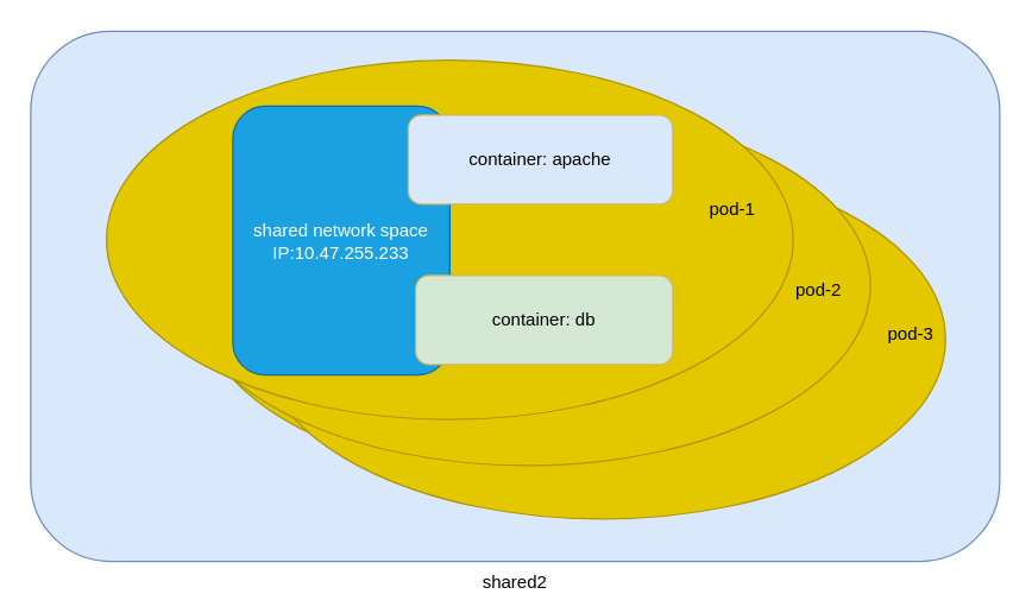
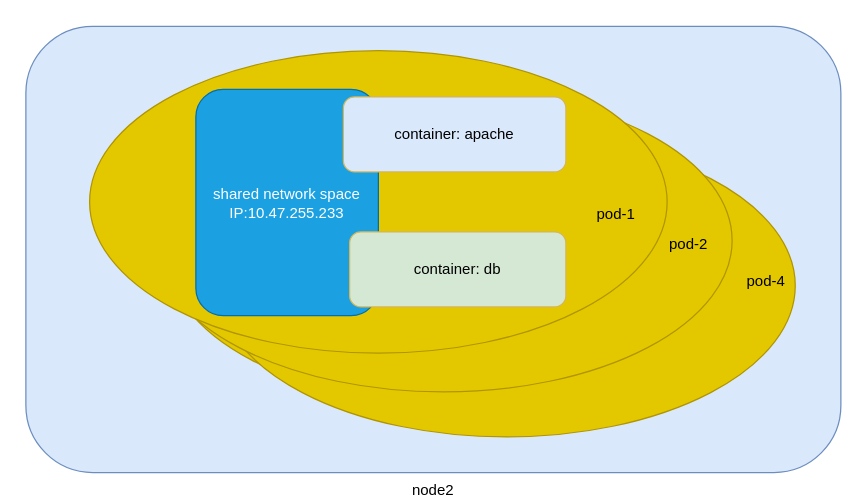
  <mxCell id="0" />
  <mxCell id="1" parent="0" />
- <mxCell id="2" value="shared2" style="rounded=1;whiteSpace=wrap;html=1;fillColor=#dae8fc;labelPosition=center;verticalLabelPosition=bottom;align=center;verticalAlign=top;strokeColor=#6c8ebf;" parent="1" vertex="1"><mxGeometry x="20" y="20.5" width="652" height="357" as="geometry" /></mxCell>
+ <mxCell id="2" value="node2" style="rounded=1;whiteSpace=wrap;html=1;fillColor=#dae8fc;labelPosition=center;verticalLabelPosition=bottom;align=center;verticalAlign=top;strokeColor=#6c8ebf;" parent="1" vertex="1"><mxGeometry x="20" y="20.5" width="652" height="357" as="geometry" /></mxCell>
  <mxCell id="3" value="" style="ellipse;whiteSpace=wrap;html=1;labelPosition=right;verticalLabelPosition=top;align=left;verticalAlign=bottom;fillColor=#e3c800;strokeColor=#B09500;fontColor=#ffffff;" parent="1" vertex="1"><mxGeometry x="133" y="81" width="462" height="242" as="geometry" /></mxCell>
  <mxCell id="4" value="" style="ellipse;whiteSpace=wrap;html=1;labelPosition=right;verticalLabelPosition=top;align=left;verticalAlign=bottom;fillColor=#e3c800;strokeColor=#B09500;fontColor=#ffffff;" parent="1" vertex="1"><mxGeometry x="173.5" y="107" width="462" height="242" as="geometry" /></mxCell>
  <mxCell id="5" value="" style="ellipse;whiteSpace=wrap;html=1;labelPosition=right;verticalLabelPosition=top;align=left;verticalAlign=bottom;fillColor=#e3c800;strokeColor=#B09500;fontColor=#ffffff;" parent="1" vertex="1"><mxGeometry x="123" y="71" width="462" height="242" as="geometry" /></mxCell>
  <mxCell id="6" value="" style="ellipse;whiteSpace=wrap;html=1;labelPosition=right;verticalLabelPosition=top;align=left;verticalAlign=bottom;fillColor=#e3c800;strokeColor=#B09500;fontColor=#ffffff;" parent="1" vertex="1"><mxGeometry x="71" y="40" width="462" height="242" as="geometry" /></mxCell>
  <mxCell id="7" value="&lt;span style=&quot;text-align: left&quot;&gt;shared network space&lt;br&gt;IP:&lt;/span&gt;10.47.255.233" style="rounded=1;whiteSpace=wrap;html=1;fillColor=#1ba1e2;strokeColor=#006EAF;fontColor=#ffffff;" parent="1" vertex="1"><mxGeometry x="156" y="71" width="146" height="181" as="geometry" /></mxCell>
  <mxCell id="8" value="container: db" style="rounded=1;whiteSpace=wrap;html=1;fillColor=#d5e8d4;strokeColor=#d6b656;" parent="1" vertex="1"><mxGeometry x="279" y="185" width="173" height="60" as="geometry" /></mxCell>
  <mxCell id="9" value="container: apache" style="rounded=1;whiteSpace=wrap;html=1;fillColor=#dae8fc;strokeColor=#d6b656;" parent="1" vertex="1"><mxGeometry x="274" y="77" width="178" height="60" as="geometry" /></mxCell>
- <mxCell id="10" value="pod-1" style="text;html=1;resizable=0;points=[];autosize=1;align=left;verticalAlign=top;spacingTop=-4;" parent="1" vertex="1"><mxGeometry x="475" y="131" width="41" height="14" as="geometry" /></mxCell>
+ <mxCell id="10" value="pod-1" style="text;html=1;resizable=0;points=[];autosize=1;align=left;verticalAlign=top;spacingTop=-4;" parent="1" vertex="1"><mxGeometry x="475" y="161" width="41" height="14" as="geometry" /></mxCell>
  <mxCell id="11" value="pod-2" style="text;html=1;resizable=0;points=[];autosize=1;align=left;verticalAlign=top;spacingTop=-4;" parent="1" vertex="1"><mxGeometry x="533" y="185" width="41" height="14" as="geometry" /></mxCell>
- <mxCell id="12" value="pod-3" style="text;html=1;resizable=0;points=[];autosize=1;align=left;verticalAlign=top;spacingTop=-4;" parent="1" vertex="1"><mxGeometry x="594.5" y="215" width="41" height="14" as="geometry" /></mxCell>
+ <mxCell id="12" value="pod-4" style="text;html=1;resizable=0;points=[];autosize=1;align=left;verticalAlign=top;spacingTop=-4;" parent="1" vertex="1"><mxGeometry x="594.5" y="215" width="41" height="14" as="geometry" /></mxCell>
